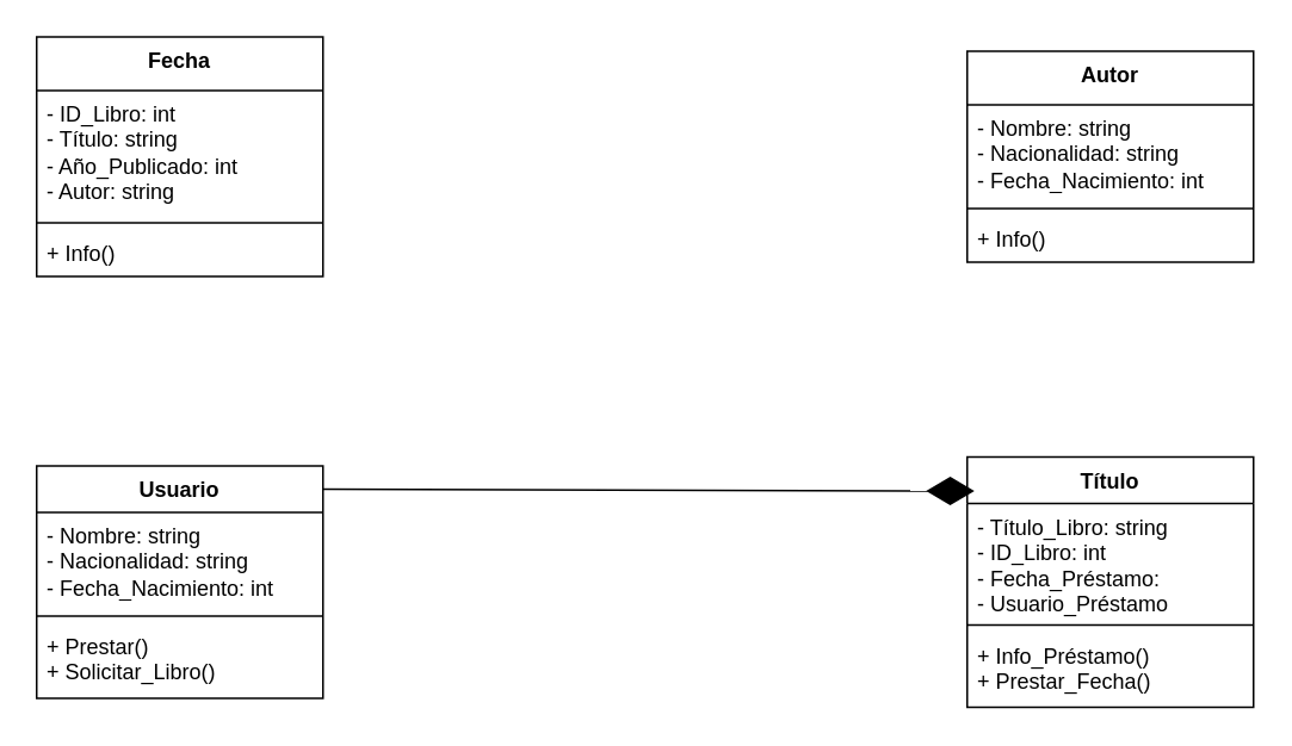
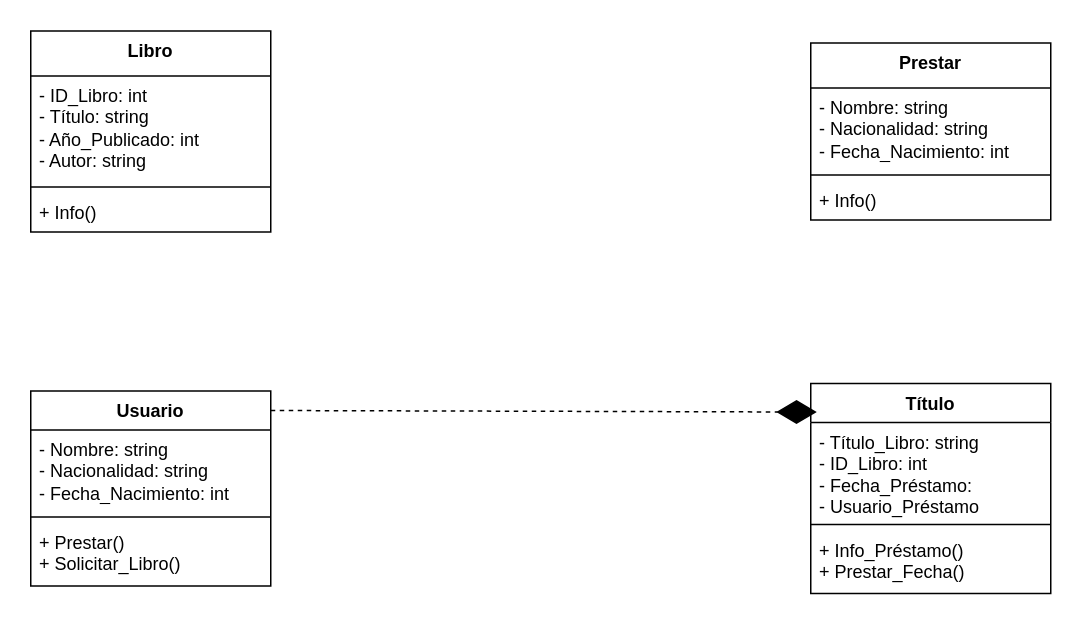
  <mxCell id="0" />
  <mxCell id="1" parent="0" />
- <mxCell id="2" value="Autor" style="swimlane;fontStyle=1;align=center;verticalAlign=top;childLayout=stackLayout;horizontal=1;startSize=30;horizontalStack=0;resizeParent=1;resizeParentMax=0;resizeLast=0;collapsible=1;marginBottom=0;whiteSpace=wrap;html=1;" vertex="1" parent="1"><mxGeometry x="540" y="28" width="160" height="118" as="geometry" /></mxCell>
+ <mxCell id="2" value="Prestar" style="swimlane;fontStyle=1;align=center;verticalAlign=top;childLayout=stackLayout;horizontal=1;startSize=30;horizontalStack=0;resizeParent=1;resizeParentMax=0;resizeLast=0;collapsible=1;marginBottom=0;whiteSpace=wrap;html=1;" vertex="1" parent="1"><mxGeometry x="540" y="28" width="160" height="118" as="geometry" /></mxCell>
  <mxCell id="3" value="- Nombre: string&lt;div&gt;- Nacionalidad: string&lt;/div&gt;&lt;div&gt;- Fecha_Nacimiento: int&lt;/div&gt;" style="text;strokeColor=none;fillColor=none;align=left;verticalAlign=top;spacingLeft=4;spacingRight=4;overflow=hidden;rotatable=0;points=[[0,0.5],[1,0.5]];portConstraint=eastwest;whiteSpace=wrap;html=1;" vertex="1" parent="2"><mxGeometry y="30" width="160" height="54" as="geometry" /></mxCell>
  <mxCell id="4" value="" style="line;strokeWidth=1;fillColor=none;align=left;verticalAlign=middle;spacingTop=-1;spacingLeft=3;spacingRight=3;rotatable=0;labelPosition=right;points=[];portConstraint=eastwest;strokeColor=inherit;" vertex="1" parent="2"><mxGeometry y="84" width="160" height="8" as="geometry" /></mxCell>
  <mxCell id="5" value="+ Info()" style="text;strokeColor=none;fillColor=none;align=left;verticalAlign=top;spacingLeft=4;spacingRight=4;overflow=hidden;rotatable=0;points=[[0,0.5],[1,0.5]];portConstraint=eastwest;whiteSpace=wrap;html=1;" vertex="1" parent="2"><mxGeometry y="92" width="160" height="26" as="geometry" /></mxCell>
- <mxCell id="6" value="Fecha" style="swimlane;fontStyle=1;align=center;verticalAlign=top;childLayout=stackLayout;horizontal=1;startSize=30;horizontalStack=0;resizeParent=1;resizeParentMax=0;resizeLast=0;collapsible=1;marginBottom=0;whiteSpace=wrap;html=1;" vertex="1" parent="1"><mxGeometry x="20" y="20" width="160" height="134" as="geometry"><mxRectangle x="240" y="130" width="70" height="30" as="alternateBounds" /></mxGeometry></mxCell>
+ <mxCell id="6" value="Libro" style="swimlane;fontStyle=1;align=center;verticalAlign=top;childLayout=stackLayout;horizontal=1;startSize=30;horizontalStack=0;resizeParent=1;resizeParentMax=0;resizeLast=0;collapsible=1;marginBottom=0;whiteSpace=wrap;html=1;" vertex="1" parent="1"><mxGeometry x="20" y="20" width="160" height="134" as="geometry"><mxRectangle x="240" y="130" width="70" height="30" as="alternateBounds" /></mxGeometry></mxCell>
  <mxCell id="7" value="&lt;div&gt;- ID_Libro: int&lt;/div&gt;- Título: string&lt;div&gt;- Año_Publicado: int&lt;/div&gt;&lt;div&gt;- Autor: string&lt;/div&gt;" style="text;strokeColor=none;fillColor=none;align=left;verticalAlign=top;spacingLeft=4;spacingRight=4;overflow=hidden;rotatable=0;points=[[0,0.5],[1,0.5]];portConstraint=eastwest;whiteSpace=wrap;html=1;" vertex="1" parent="6"><mxGeometry y="30" width="160" height="70" as="geometry" /></mxCell>
  <mxCell id="8" value="" style="line;strokeWidth=1;fillColor=none;align=left;verticalAlign=middle;spacingTop=-1;spacingLeft=3;spacingRight=3;rotatable=0;labelPosition=right;points=[];portConstraint=eastwest;strokeColor=inherit;" vertex="1" parent="6"><mxGeometry y="100" width="160" height="8" as="geometry" /></mxCell>
  <mxCell id="9" value="+ Info()" style="text;strokeColor=none;fillColor=none;align=left;verticalAlign=top;spacingLeft=4;spacingRight=4;overflow=hidden;rotatable=0;points=[[0,0.5],[1,0.5]];portConstraint=eastwest;whiteSpace=wrap;html=1;" vertex="1" parent="6"><mxGeometry y="108" width="160" height="26" as="geometry" /></mxCell>
  <mxCell id="10" value="Usuario" style="swimlane;fontStyle=1;align=center;verticalAlign=top;childLayout=stackLayout;horizontal=1;startSize=26;horizontalStack=0;resizeParent=1;resizeParentMax=0;resizeLast=0;collapsible=1;marginBottom=0;whiteSpace=wrap;html=1;" vertex="1" parent="1"><mxGeometry x="20" y="260" width="160" height="130" as="geometry" /></mxCell>
  <mxCell id="11" value="- Nombre: string&lt;div&gt;- Nacionalidad: string&lt;/div&gt;&lt;div&gt;- Fecha_Nacimiento: int&lt;/div&gt;" style="text;strokeColor=none;fillColor=none;align=left;verticalAlign=top;spacingLeft=4;spacingRight=4;overflow=hidden;rotatable=0;points=[[0,0.5],[1,0.5]];portConstraint=eastwest;whiteSpace=wrap;html=1;" vertex="1" parent="10"><mxGeometry y="26" width="160" height="54" as="geometry" /></mxCell>
  <mxCell id="12" value="" style="line;strokeWidth=1;fillColor=none;align=left;verticalAlign=middle;spacingTop=-1;spacingLeft=3;spacingRight=3;rotatable=0;labelPosition=right;points=[];portConstraint=eastwest;strokeColor=inherit;" vertex="1" parent="10"><mxGeometry y="80" width="160" height="8" as="geometry" /></mxCell>
  <mxCell id="13" value="+ Prestar()&lt;div&gt;+ Solicitar_Libro()&lt;/div&gt;" style="text;strokeColor=none;fillColor=none;align=left;verticalAlign=top;spacingLeft=4;spacingRight=4;overflow=hidden;rotatable=0;points=[[0,0.5],[1,0.5]];portConstraint=eastwest;whiteSpace=wrap;html=1;" vertex="1" parent="10"><mxGeometry y="88" width="160" height="42" as="geometry" /></mxCell>
  <mxCell id="14" value="Título" style="swimlane;fontStyle=1;align=center;verticalAlign=top;childLayout=stackLayout;horizontal=1;startSize=26;horizontalStack=0;resizeParent=1;resizeParentMax=0;resizeLast=0;collapsible=1;marginBottom=0;whiteSpace=wrap;html=1;" vertex="1" parent="1"><mxGeometry x="540" y="255" width="160" height="140" as="geometry" /></mxCell>
  <mxCell id="15" value="- Título_Libro: string&lt;div&gt;- ID_Libro: int&lt;/div&gt;&lt;div&gt;- Fecha_Préstamo:&amp;nbsp;&lt;/div&gt;&lt;div&gt;- Usuario_Préstamo&lt;/div&gt;" style="text;strokeColor=none;fillColor=none;align=left;verticalAlign=top;spacingLeft=4;spacingRight=4;overflow=hidden;rotatable=0;points=[[0,0.5],[1,0.5]];portConstraint=eastwest;whiteSpace=wrap;html=1;" vertex="1" parent="14"><mxGeometry y="26" width="160" height="64" as="geometry" /></mxCell>
  <mxCell id="16" value="" style="line;strokeWidth=1;fillColor=none;align=left;verticalAlign=middle;spacingTop=-1;spacingLeft=3;spacingRight=3;rotatable=0;labelPosition=right;points=[];portConstraint=eastwest;strokeColor=inherit;" vertex="1" parent="14"><mxGeometry y="90" width="160" height="8" as="geometry" /></mxCell>
  <mxCell id="17" value="+ Info_Préstamo(&lt;span style=&quot;background-color: transparent; color: light-dark(rgb(0, 0, 0), rgb(255, 255, 255));&quot;&gt;)&lt;/span&gt;&lt;div&gt;&lt;span style=&quot;background-color: transparent; color: light-dark(rgb(0, 0, 0), rgb(255, 255, 255));&quot;&gt;+ Prestar_Fecha()&lt;/span&gt;&lt;/div&gt;" style="text;strokeColor=none;fillColor=none;align=left;verticalAlign=top;spacingLeft=4;spacingRight=4;overflow=hidden;rotatable=0;points=[[0,0.5],[1,0.5]];portConstraint=eastwest;whiteSpace=wrap;html=1;" vertex="1" parent="14"><mxGeometry y="98" width="160" height="42" as="geometry" /></mxCell>
- <mxCell id="18" value="" style="endArrow=diamondThin;endFill=1;endSize=24;html=1;rounded=0;entryX=0.025;entryY=0.136;entryDx=0;entryDy=0;entryPerimeter=0;exitX=1;exitY=0.1;exitDx=0;exitDy=0;exitPerimeter=0;" edge="1" parent="1" source="10" target="14"><mxGeometry width="160" relative="1" as="geometry"><mxPoint x="180" y="270" as="sourcePoint" /><mxPoint x="340" y="270" as="targetPoint" /></mxGeometry></mxCell>
+ <mxCell id="18" value="" style="endArrow=diamondThin;endFill=1;endSize=24;html=1;rounded=0;entryX=0.025;entryY=0.136;entryDx=0;entryDy=0;entryPerimeter=0;exitX=1;exitY=0.1;exitDx=0;exitDy=0;exitPerimeter=0;dashed=1;" edge="1" parent="1" source="10" target="14"><mxGeometry width="160" relative="1" as="geometry"><mxPoint x="180" y="270" as="sourcePoint" /><mxPoint x="340" y="270" as="targetPoint" /></mxGeometry></mxCell>
